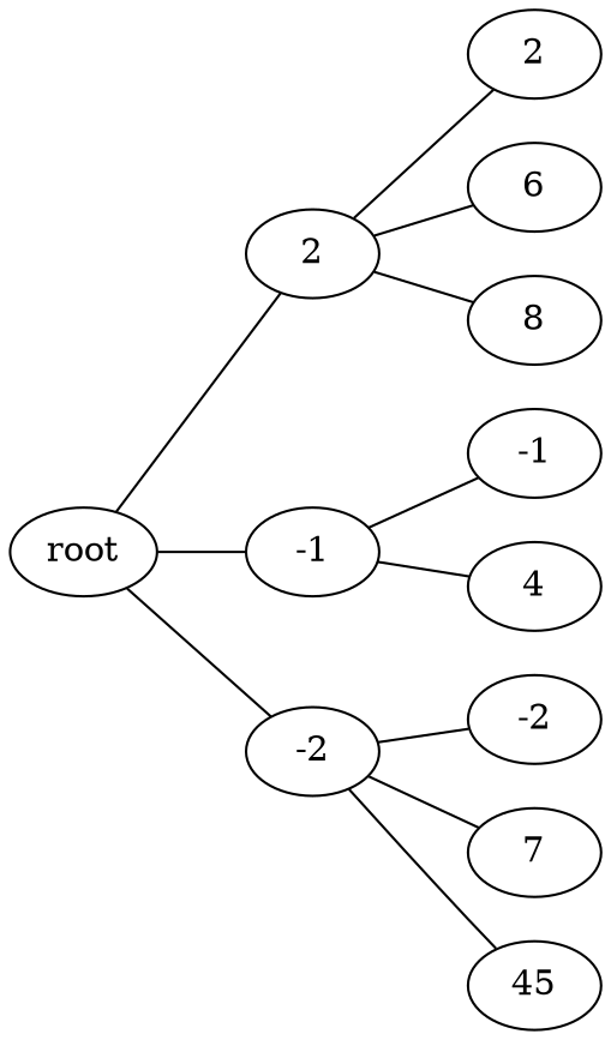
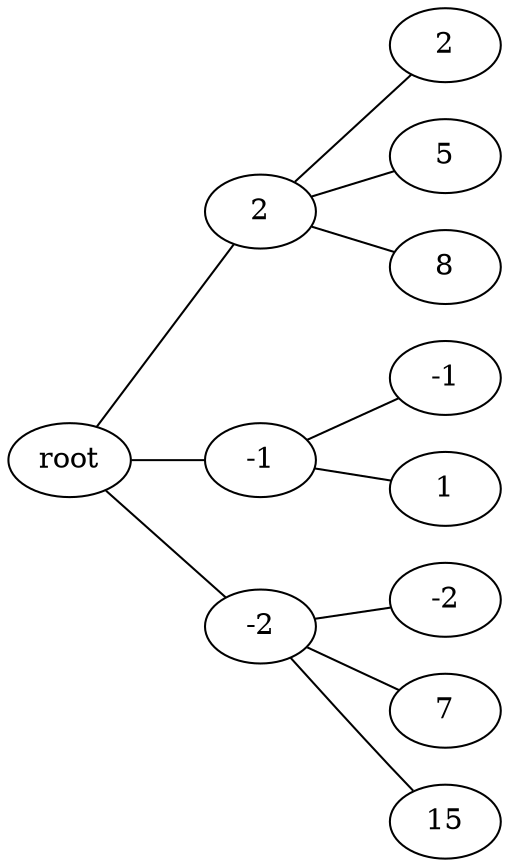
  graph {
    rankdir=LR
    n1 [label=2]
    n2 [label=2]
-   n3 [label=6]
+   n3 [label=5]
    n4 [label=8]
    root
    n6 [label=-1]
    n7 [label=-2]
    n8 [label=-1]
-   n9 [label=4]
+   n9 [label=1]
    n10 [label=-2]
    n11 [label=7]
-   n12 [label=45]
+   n12 [label=15]
    n1 -- n2
    n1 -- n3
    n1 -- n4
    root -- n1
    root -- n6
    root -- n7
    n6 -- n8
    n6 -- n9
    n7 -- n10
    n7 -- n11
    n7 -- n12
  }
